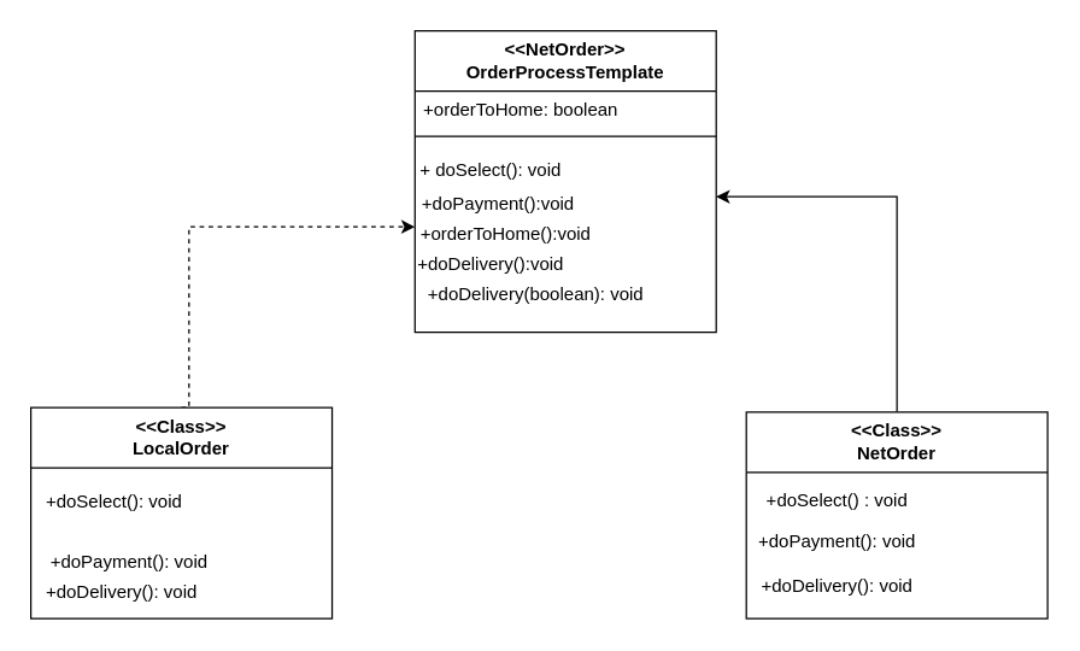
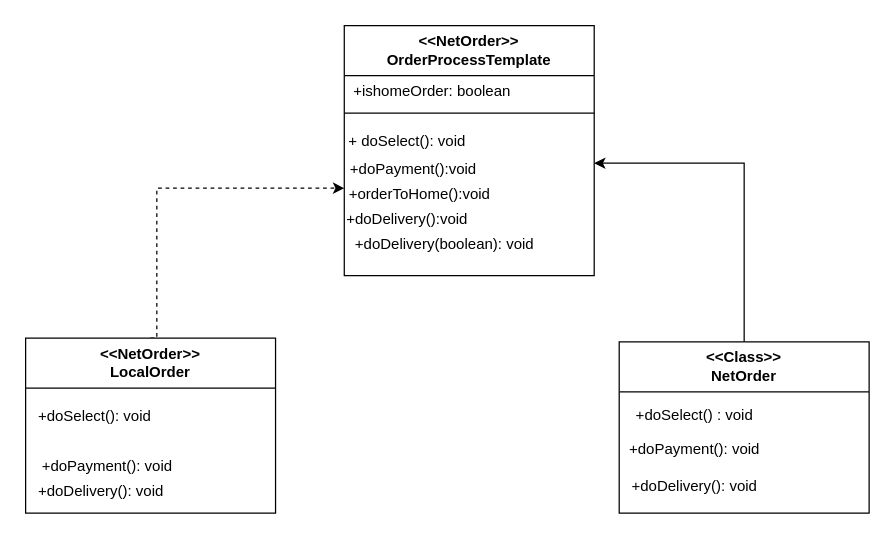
  <mxCell id="0" />
  <mxCell id="1" parent="0" />
  <mxCell id="2" value="&amp;lt;&amp;lt;NetOrder&amp;gt;&amp;gt;&lt;br&gt;OrderProcessTemplate" style="swimlane;whiteSpace=wrap;html=1;startSize=40;" vertex="1" parent="1"><mxGeometry x="275" y="20" width="200" height="200" as="geometry" /></mxCell>
- <mxCell id="3" value="+orderToHome: boolean" style="text;html=1;align=center;verticalAlign=middle;resizable=0;points=[];autosize=1;strokeColor=none;fillColor=none;" vertex="1" parent="2"><mxGeometry x="-5" y="38" width="150" height="30" as="geometry" /></mxCell>
+ <mxCell id="3" value="+ishomeOrder: boolean" style="text;html=1;align=center;verticalAlign=middle;resizable=0;points=[];autosize=1;strokeColor=none;fillColor=none;" vertex="1" parent="2"><mxGeometry x="-5" y="38" width="150" height="30" as="geometry" /></mxCell>
  <mxCell id="4" value="+ doSelect(): void" style="text;html=1;align=center;verticalAlign=middle;resizable=0;points=[];autosize=1;strokeColor=none;fillColor=none;" vertex="1" parent="2"><mxGeometry x="-10" y="78" width="120" height="30" as="geometry" /></mxCell>
  <mxCell id="5" value="+doPayment():void" style="text;html=1;align=center;verticalAlign=middle;resizable=0;points=[];autosize=1;strokeColor=none;fillColor=none;" vertex="1" parent="2"><mxGeometry x="-5" y="100" width="120" height="30" as="geometry" /></mxCell>
  <mxCell id="6" value="+orderToHome():void" style="text;html=1;align=center;verticalAlign=middle;resizable=0;points=[];autosize=1;strokeColor=none;fillColor=none;" vertex="1" parent="2"><mxGeometry x="-10" y="120" width="140" height="30" as="geometry" /></mxCell>
  <mxCell id="7" value="+doDelivery():void" style="text;html=1;align=center;verticalAlign=middle;resizable=0;points=[];autosize=1;strokeColor=none;fillColor=none;" vertex="1" parent="2"><mxGeometry x="-10" y="140" width="120" height="30" as="geometry" /></mxCell>
  <mxCell id="8" value="+doDelivery(boolean): void" style="text;html=1;align=center;verticalAlign=middle;resizable=0;points=[];autosize=1;strokeColor=none;fillColor=none;" vertex="1" parent="2"><mxGeometry x="-10" y="160" width="180" height="30" as="geometry" /></mxCell>
  <mxCell id="9" style="edgeStyle=orthogonalEdgeStyle;rounded=0;orthogonalLoop=1;jettySize=auto;html=1;exitX=0.5;exitY=0;exitDx=0;exitDy=0;" edge="1" parent="1" source="10"><mxGeometry relative="1" as="geometry"><mxPoint x="475" y="130" as="targetPoint" /><Array as="points"><mxPoint x="595" y="130" /></Array></mxGeometry></mxCell>
  <mxCell id="10" value="&amp;lt;&amp;lt;Class&amp;gt;&amp;gt;&lt;br&gt;NetOrder" style="swimlane;whiteSpace=wrap;html=1;startSize=40;" vertex="1" parent="1"><mxGeometry x="495" y="273" width="200" height="137" as="geometry" /></mxCell>
  <mxCell id="11" value="+doPayment(): void" style="text;html=1;align=center;verticalAlign=middle;resizable=0;points=[];autosize=1;strokeColor=none;fillColor=none;" vertex="1" parent="10"><mxGeometry x="-5" y="71" width="130" height="30" as="geometry" /></mxCell>
  <mxCell id="12" value="+doSelect() : void" style="text;html=1;align=center;verticalAlign=middle;resizable=0;points=[];autosize=1;strokeColor=none;fillColor=none;" vertex="1" parent="10"><mxGeometry y="44" width="120" height="30" as="geometry" /></mxCell>
  <mxCell id="13" value="+doDelivery(): void" style="text;html=1;align=center;verticalAlign=middle;resizable=0;points=[];autosize=1;strokeColor=none;fillColor=none;" vertex="1" parent="10"><mxGeometry y="101" width="120" height="30" as="geometry" /></mxCell>
  <mxCell id="14" style="edgeStyle=orthogonalEdgeStyle;rounded=0;orthogonalLoop=1;jettySize=auto;html=1;exitX=0.5;exitY=0;exitDx=0;exitDy=0;entryX=0.071;entryY=0.333;entryDx=0;entryDy=0;entryPerimeter=0;dashed=1;" edge="1" parent="1" source="15" target="6"><mxGeometry relative="1" as="geometry"><Array as="points"><mxPoint x="125" y="150" /></Array></mxGeometry></mxCell>
- <mxCell id="15" value="&amp;lt;&amp;lt;Class&amp;gt;&amp;gt;&lt;br&gt;LocalOrder" style="swimlane;whiteSpace=wrap;html=1;startSize=40;" vertex="1" parent="1"><mxGeometry x="20" y="270" width="200" height="140" as="geometry" /></mxCell>
+ <mxCell id="15" value="&amp;lt;&amp;lt;NetOrder&amp;gt;&amp;gt;&lt;br&gt;LocalOrder" style="swimlane;whiteSpace=wrap;html=1;startSize=40;" vertex="1" parent="1"><mxGeometry x="20" y="270" width="200" height="140" as="geometry" /></mxCell>
  <mxCell id="16" value="+doSelect(): void" style="text;html=1;align=center;verticalAlign=middle;resizable=0;points=[];autosize=1;strokeColor=none;fillColor=none;" vertex="1" parent="15"><mxGeometry y="48" width="110" height="30" as="geometry" /></mxCell>
  <mxCell id="17" value="+doDelivery(): void" style="text;html=1;align=center;verticalAlign=middle;resizable=0;points=[];autosize=1;strokeColor=none;fillColor=none;" vertex="1" parent="15"><mxGeometry y="108" width="120" height="30" as="geometry" /></mxCell>
  <mxCell id="18" value="" style="endArrow=none;html=1;rounded=0;" edge="1" parent="1"><mxGeometry width="50" height="50" relative="1" as="geometry"><mxPoint x="275" y="90" as="sourcePoint" /><mxPoint x="475" y="90" as="targetPoint" /></mxGeometry></mxCell>
  <mxCell id="19" value="+doPayment(): void" style="text;html=1;align=center;verticalAlign=middle;resizable=0;points=[];autosize=1;strokeColor=none;fillColor=none;" vertex="1" parent="1"><mxGeometry x="20" y="358" width="130" height="30" as="geometry" /></mxCell>
